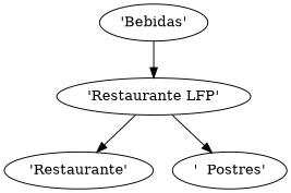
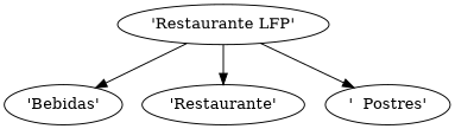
  digraph {
    rankdir=TB
    n1 [label="'Restaurante LFP'"]
    n2 [label="'Bebidas'"]
    n3 [label="'Restaurante'"]
    n4 [label="'  Postres'"]
-   n2 -> n1
+   n1 -> n2
    n1 -> n3
    n1 -> n4
  }
